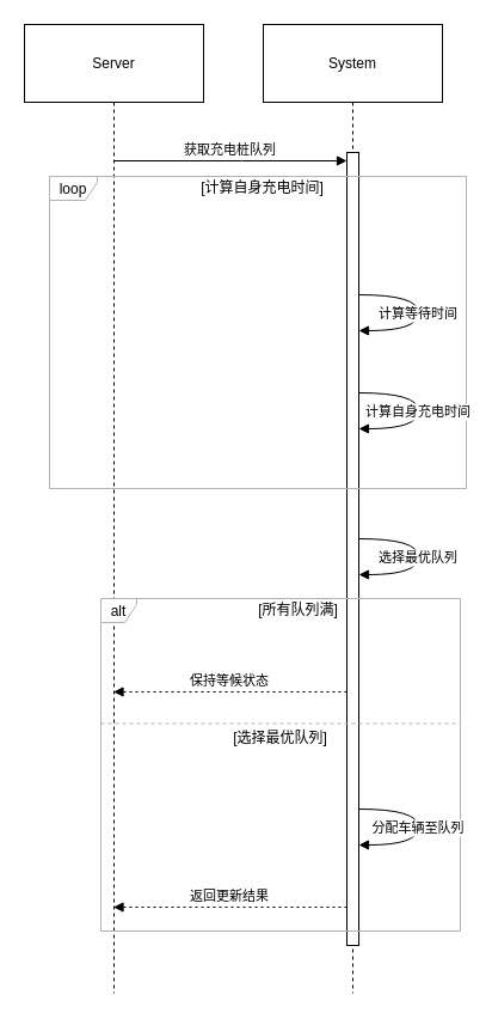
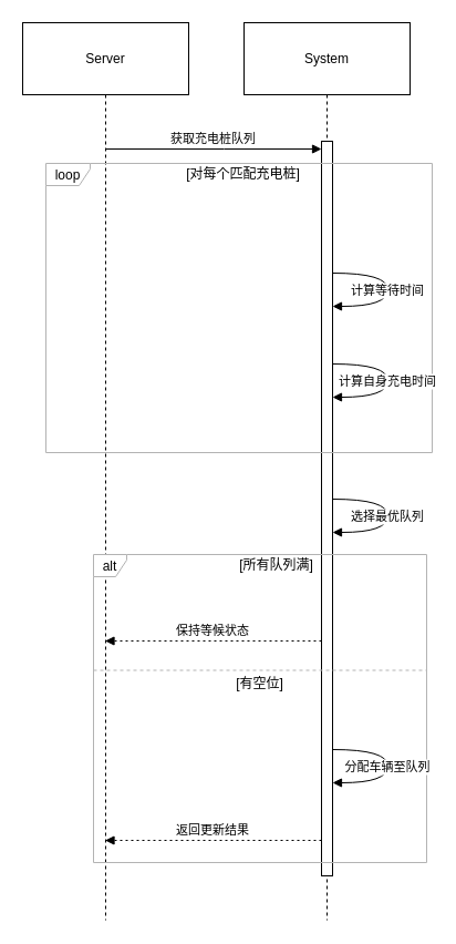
  <mxCell id="0" />
  <mxCell id="1" parent="0" />
  <mxCell id="2" value="Server" style="shape=umlLifeline;perimeter=lifelinePerimeter;whiteSpace=wrap;container=1;dropTarget=0;collapsible=0;recursiveResize=0;outlineConnect=0;portConstraint=eastwest;newEdgeStyle={&quot;edgeStyle&quot;:&quot;elbowEdgeStyle&quot;,&quot;elbow&quot;:&quot;vertical&quot;,&quot;curved&quot;:0,&quot;rounded&quot;:0};size=65;" vertex="1" parent="1"><mxGeometry x="20" y="20" width="150" height="810" as="geometry" /></mxCell>
  <mxCell id="3" value="System" style="shape=umlLifeline;perimeter=lifelinePerimeter;whiteSpace=wrap;container=1;dropTarget=0;collapsible=0;recursiveResize=0;outlineConnect=0;portConstraint=eastwest;newEdgeStyle={&quot;edgeStyle&quot;:&quot;elbowEdgeStyle&quot;,&quot;elbow&quot;:&quot;vertical&quot;,&quot;curved&quot;:0,&quot;rounded&quot;:0};size=65;" vertex="1" parent="1"><mxGeometry x="220" y="20" width="150" height="810" as="geometry" /></mxCell>
  <mxCell id="4" value="" style="points=[];perimeter=orthogonalPerimeter;outlineConnect=0;targetShapes=umlLifeline;portConstraint=eastwest;newEdgeStyle={&quot;edgeStyle&quot;:&quot;elbowEdgeStyle&quot;,&quot;elbow&quot;:&quot;vertical&quot;,&quot;curved&quot;:0,&quot;rounded&quot;:0}" vertex="1" parent="3"><mxGeometry x="70" y="107" width="10" height="663" as="geometry" /></mxCell>
  <mxCell id="5" value="loop" style="shape=umlFrame;pointerEvents=0;dropTarget=0;strokeColor=#B3B3B3;height=20;width=40" vertex="1" parent="1"><mxGeometry x="41" y="147" width="349" height="261" as="geometry" /></mxCell>
- <mxCell id="6" value="[计算自身充电时间]" style="text;strokeColor=none;fillColor=none;align=center;verticalAlign=middle;whiteSpace=wrap;" vertex="1" parent="5"><mxGeometry x="45.118" width="266.882" height="20" as="geometry" /></mxCell>
+ <mxCell id="6" value="[对每个匹配充电桩]" style="text;strokeColor=none;fillColor=none;align=center;verticalAlign=middle;whiteSpace=wrap;" vertex="1" parent="5"><mxGeometry x="45.118" width="266.882" height="20" as="geometry" /></mxCell>
  <mxCell id="7" value="alt" style="shape=umlFrame;pointerEvents=0;dropTarget=0;strokeColor=#B3B3B3;height=20;width=30" vertex="1" parent="1"><mxGeometry x="84" y="500" width="301" height="278" as="geometry" /></mxCell>
  <mxCell id="8" value="[所有队列满]" style="text;strokeColor=none;fillColor=none;align=center;verticalAlign=middle;whiteSpace=wrap;" vertex="1" parent="7"><mxGeometry x="30" width="271" height="20" as="geometry" /></mxCell>
- <mxCell id="9" value="[选择最优队列]" style="shape=line;dashed=1;whiteSpace=wrap;verticalAlign=top;labelPosition=center;verticalLabelPosition=middle;align=center;strokeColor=#B3B3B3;" vertex="1" parent="7"><mxGeometry y="103" width="301" height="3" as="geometry" /></mxCell>
+ <mxCell id="9" value="[有空位]" style="shape=line;dashed=1;whiteSpace=wrap;verticalAlign=top;labelPosition=center;verticalLabelPosition=middle;align=center;strokeColor=#B3B3B3;" vertex="1" parent="7"><mxGeometry y="103" width="301" height="3" as="geometry" /></mxCell>
  <mxCell id="10" value="获取充电桩队列" style="verticalAlign=bottom;edgeStyle=elbowEdgeStyle;elbow=vertical;curved=0;rounded=0;endArrow=block;" edge="1" parent="1"><mxGeometry relative="1" as="geometry"><Array as="points"><mxPoint x="202" y="134" /></Array><mxPoint x="94.548" y="134" as="sourcePoint" /><mxPoint x="290" y="134" as="targetPoint" /></mxGeometry></mxCell>
  <mxCell id="11" value="计算等待时间" style="curved=1;endArrow=block;rounded=0;" edge="1" parent="1"><mxGeometry relative="1" as="geometry"><Array as="points"><mxPoint x="350" y="246" /><mxPoint x="350" y="276" /></Array><mxPoint x="300" y="246" as="sourcePoint" /><mxPoint x="300" y="276" as="targetPoint" /></mxGeometry></mxCell>
  <mxCell id="12" value="计算自身充电时间" style="curved=1;endArrow=block;rounded=0;" edge="1" parent="1"><mxGeometry relative="1" as="geometry"><Array as="points"><mxPoint x="350" y="328" /><mxPoint x="350" y="358" /></Array><mxPoint x="300" y="328" as="sourcePoint" /><mxPoint x="300" y="358" as="targetPoint" /></mxGeometry></mxCell>
  <mxCell id="13" value="选择最优队列" style="curved=1;endArrow=block;rounded=0;" edge="1" parent="1"><mxGeometry relative="1" as="geometry"><Array as="points"><mxPoint x="350" y="450" /><mxPoint x="350" y="480" /></Array><mxPoint x="300" y="450" as="sourcePoint" /><mxPoint x="300" y="480" as="targetPoint" /></mxGeometry></mxCell>
  <mxCell id="14" value="保持等候状态" style="verticalAlign=bottom;edgeStyle=elbowEdgeStyle;elbow=vertical;curved=0;rounded=0;dashed=1;dashPattern=2 3;endArrow=block;" edge="1" parent="1" source="4" target="2"><mxGeometry relative="1" as="geometry"><Array as="points"><mxPoint x="205" y="578" /></Array><mxPoint x="295" y="578" as="sourcePoint" /></mxGeometry></mxCell>
  <mxCell id="15" value="分配车辆至队列" style="curved=1;endArrow=block;rounded=0;" edge="1" parent="1" source="4" target="4"><mxGeometry relative="1" as="geometry"><Array as="points"><mxPoint x="350" y="676" /><mxPoint x="350" y="706" /></Array></mxGeometry></mxCell>
  <mxCell id="16" value="返回更新结果" style="verticalAlign=bottom;edgeStyle=elbowEdgeStyle;elbow=vertical;curved=0;rounded=0;dashed=1;dashPattern=2 3;endArrow=block;" edge="1" parent="1" source="4" target="2"><mxGeometry relative="1" as="geometry"><Array as="points"><mxPoint x="205" y="758" /></Array></mxGeometry></mxCell>
